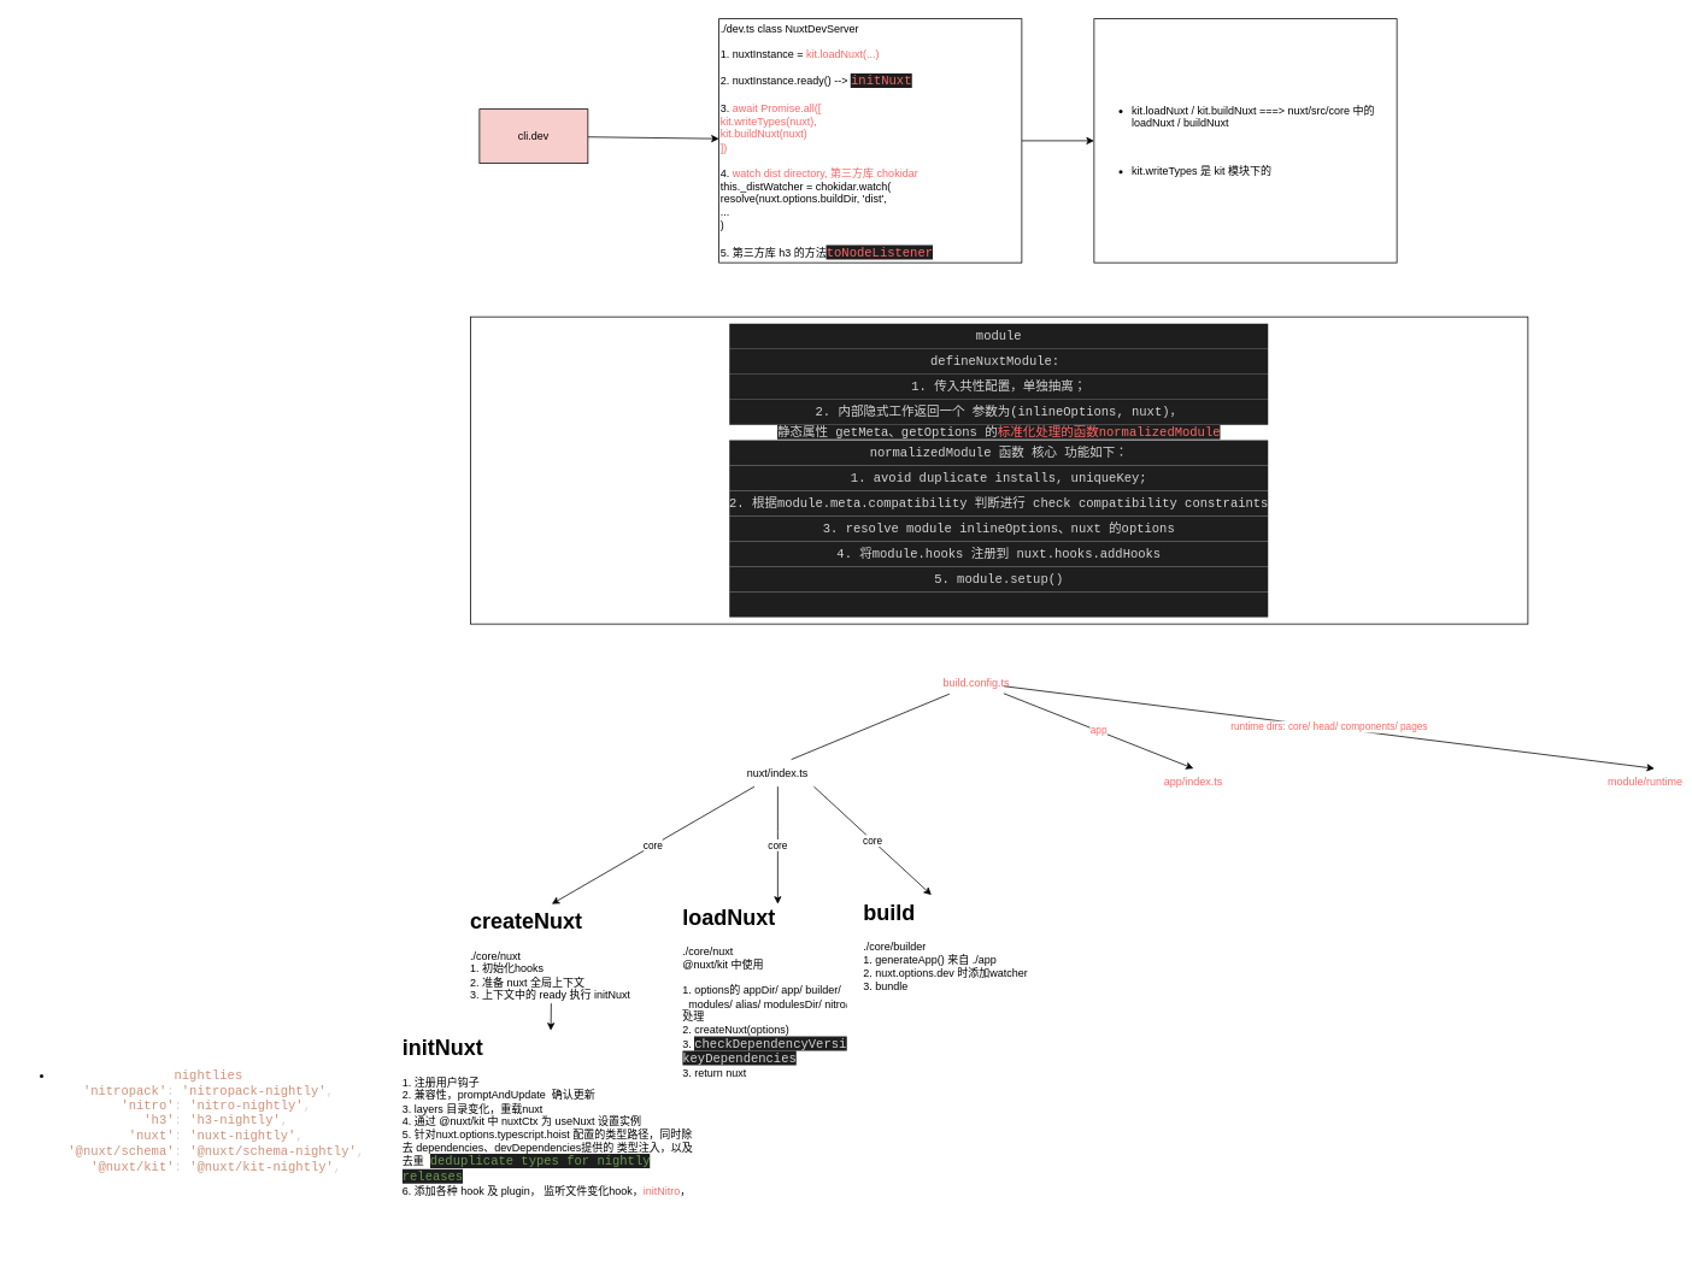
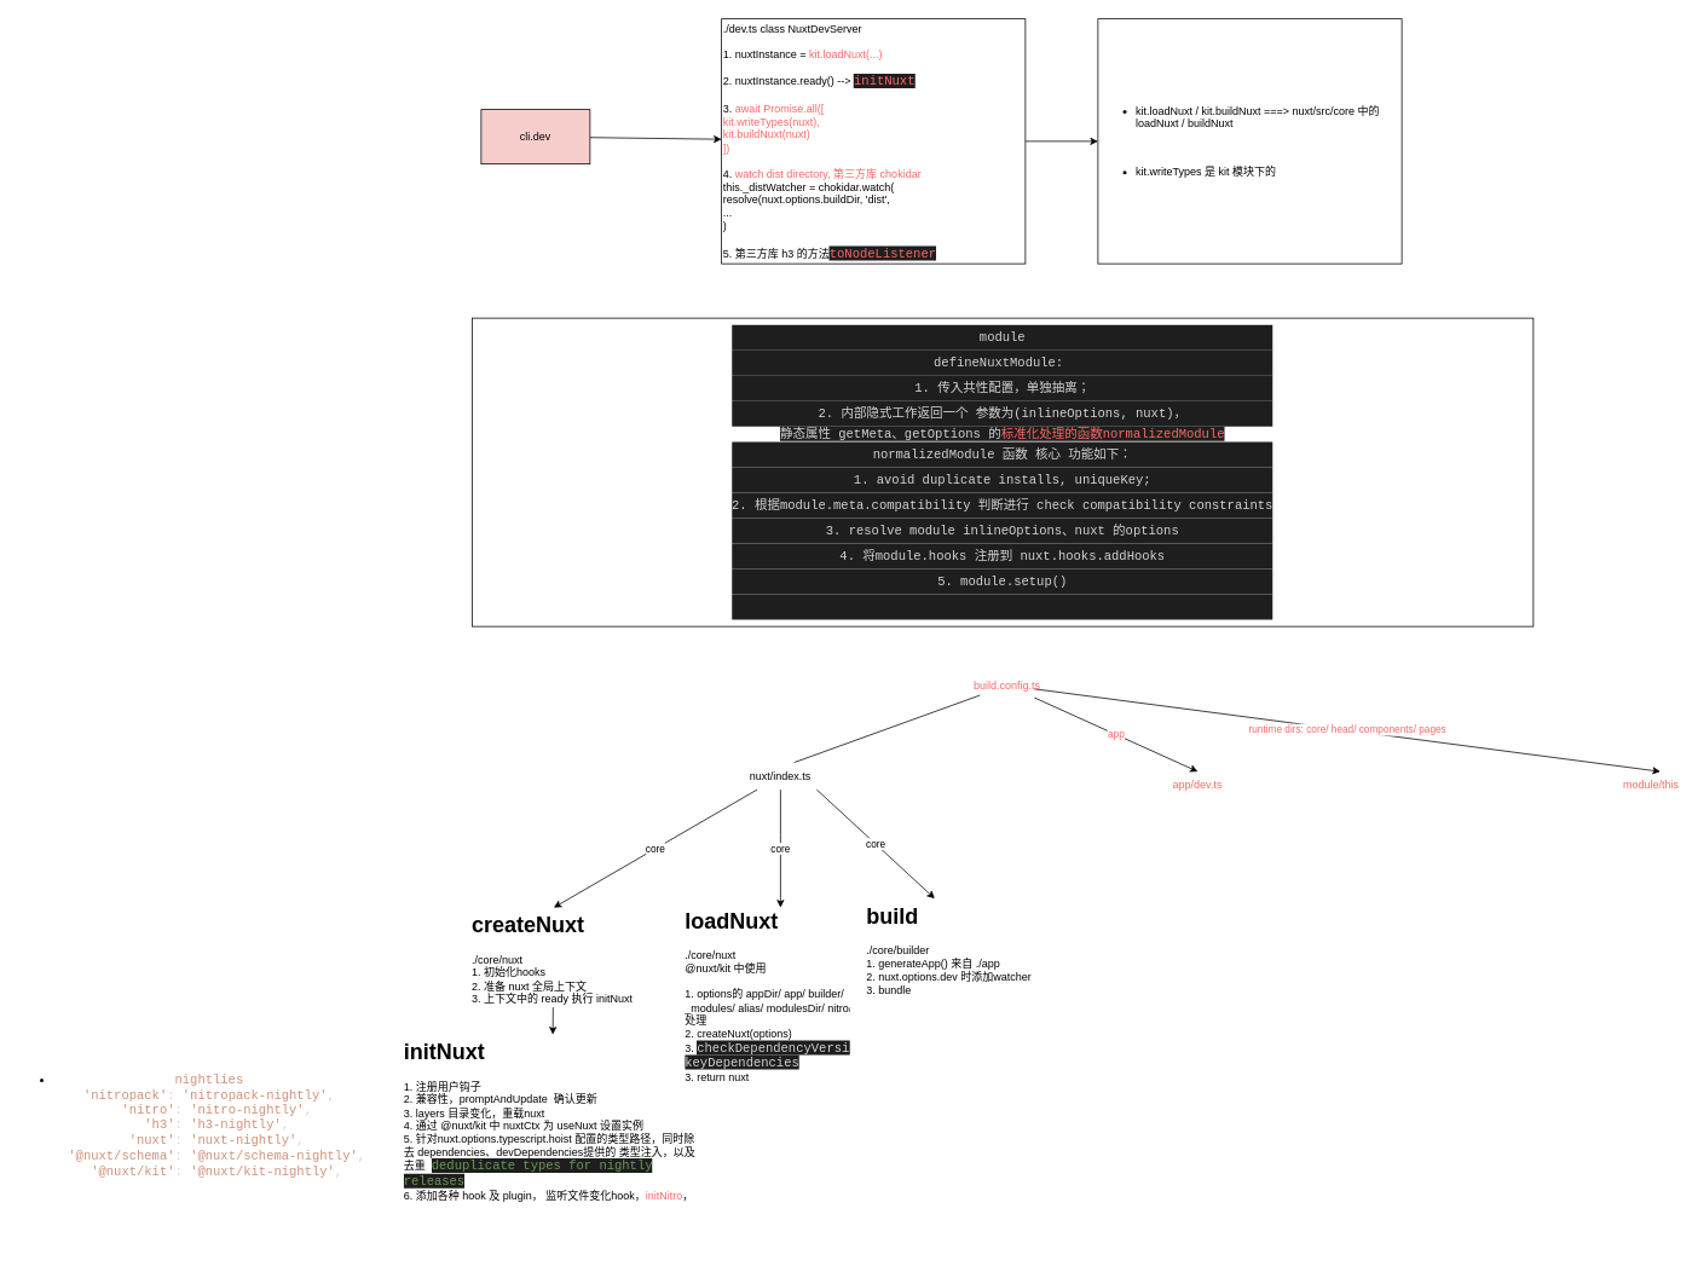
  <mxCell id="0" />
  <mxCell id="1" parent="0" />
  <mxCell id="2" value="core" style="edgeStyle=none;html=1;" parent="1" source="4" edge="1"><mxGeometry relative="1" as="geometry"><mxPoint x="610" y="1000" as="targetPoint" /></mxGeometry></mxCell>
  <mxCell id="3" value="core" style="edgeStyle=none;html=1;" parent="1" source="4" edge="1"><mxGeometry relative="1" as="geometry"><mxPoint x="860" y="1000" as="targetPoint" /><Array as="points"><mxPoint x="860" y="930" /></Array></mxGeometry></mxCell>
  <mxCell id="4" value="nuxt/index.ts" style="text;html=1;strokeColor=none;fillColor=none;align=center;verticalAlign=middle;whiteSpace=wrap;rounded=0;" parent="1" vertex="1"><mxGeometry x="830" y="840" width="60" height="30" as="geometry" /></mxCell>
  <mxCell id="5" value="" style="edgeStyle=none;html=1;" parent="1" source="6" target="7" edge="1"><mxGeometry relative="1" as="geometry" /></mxCell>
  <mxCell id="6" value="&lt;h1&gt;createNuxt&lt;/h1&gt;&lt;div&gt;./core/nuxt&lt;/div&gt;&lt;div&gt;1. 初始化hooks&lt;/div&gt;&lt;div&gt;2. 准备 nuxt 全局上下文&lt;/div&gt;&lt;div&gt;3. 上下文中的 ready 执行 initNuxt&lt;/div&gt;" style="text;html=1;strokeColor=none;fillColor=none;spacing=5;spacingTop=-20;whiteSpace=wrap;overflow=hidden;rounded=0;" parent="1" vertex="1"><mxGeometry x="515" y="1000" width="190" height="110" as="geometry" /></mxCell>
  <mxCell id="7" value="&lt;h1&gt;&lt;span style=&quot;background-color: initial;&quot;&gt;initNuxt&lt;/span&gt;&lt;/h1&gt;&lt;div&gt;&lt;span style=&quot;background-color: initial;&quot;&gt;1. 注册用户钩子&lt;/span&gt;&lt;/div&gt;&lt;div&gt;&lt;span style=&quot;background-color: initial;&quot;&gt;2. 兼容性，promptAndUpdate&amp;nbsp; 确认更新&lt;/span&gt;&lt;/div&gt;&lt;div&gt;3. layers 目录变化，重载nuxt&lt;/div&gt;&lt;div&gt;4. 通过 @nuxt/kit 中 nuxtCtx 为 useNuxt 设置实例&lt;/div&gt;&lt;div&gt;5. 针对nuxt.options.typescript.hoist 配置的类型路径，同时除去 dependencies、devDependencies提供的 类型注入，以及 去重&amp;nbsp;&amp;nbsp;&lt;span style=&quot;color: rgb(106, 153, 85); background-color: rgb(30, 30, 30); font-family: Gabriala, Consolas, &amp;quot;Courier New&amp;quot;, monospace; font-size: 14px;&quot;&gt;deduplicate types for nightly releases&lt;/span&gt;&lt;span style=&quot;background-color: initial;&quot;&gt;&amp;nbsp;&lt;/span&gt;&lt;br&gt;&lt;/div&gt;&lt;div&gt;6. 添加各种 hook 及 plugin， 监听文件变化hook，&lt;font color=&quot;#ff6666&quot;&gt;initNitro&lt;/font&gt;，&lt;/div&gt;&lt;div&gt;&lt;br&gt;&lt;/div&gt;&lt;div&gt;&lt;br&gt;&lt;/div&gt;" style="text;html=1;strokeColor=none;fillColor=none;spacing=5;spacingTop=-20;whiteSpace=wrap;overflow=hidden;rounded=0;" parent="1" vertex="1"><mxGeometry x="440" y="1140" width="335" height="240" as="geometry" /></mxCell>
  <mxCell id="8" value="&lt;ul style=&quot;font-size: 12px; font-weight: 400; text-align: left;&quot;&gt;&lt;li&gt;&lt;div style=&quot;color: rgb(212, 212, 212); font-family: Gabriala, Consolas, &amp;quot;Courier New&amp;quot;, monospace; font-size: 14px; text-align: center;&quot;&gt;&lt;span style=&quot;color: rgb(206, 145, 120);&quot;&gt;nightlies&lt;/span&gt;&lt;/div&gt;&lt;div style=&quot;color: rgb(212, 212, 212); font-family: Gabriala, Consolas, &amp;quot;Courier New&amp;quot;, monospace; font-size: 14px; text-align: center;&quot;&gt;&lt;span style=&quot;color: rgb(206, 145, 120);&quot;&gt;'nitropack'&lt;/span&gt;:&amp;nbsp;&lt;span style=&quot;color: rgb(206, 145, 120);&quot;&gt;'nitropack-nightly'&lt;/span&gt;,&lt;/div&gt;&lt;div style=&quot;color: rgb(212, 212, 212); font-family: Gabriala, Consolas, &amp;quot;Courier New&amp;quot;, monospace; font-size: 14px; text-align: center;&quot;&gt;&amp;nbsp;&amp;nbsp;&lt;span style=&quot;color: rgb(206, 145, 120);&quot;&gt;'nitro'&lt;/span&gt;:&amp;nbsp;&lt;span style=&quot;color: rgb(206, 145, 120);&quot;&gt;'nitro-nightly'&lt;/span&gt;,&lt;/div&gt;&lt;div style=&quot;color: rgb(212, 212, 212); font-family: Gabriala, Consolas, &amp;quot;Courier New&amp;quot;, monospace; font-size: 14px; text-align: center;&quot;&gt;&amp;nbsp;&amp;nbsp;&lt;span style=&quot;color: rgb(206, 145, 120);&quot;&gt;'h3'&lt;/span&gt;:&amp;nbsp;&lt;span style=&quot;color: rgb(206, 145, 120);&quot;&gt;'h3-nightly'&lt;/span&gt;,&lt;/div&gt;&lt;div style=&quot;color: rgb(212, 212, 212); font-family: Gabriala, Consolas, &amp;quot;Courier New&amp;quot;, monospace; font-size: 14px; text-align: center;&quot;&gt;&amp;nbsp;&amp;nbsp;&lt;span style=&quot;color: rgb(206, 145, 120);&quot;&gt;'nuxt'&lt;/span&gt;:&amp;nbsp;&lt;span style=&quot;color: rgb(206, 145, 120);&quot;&gt;'nuxt-nightly'&lt;/span&gt;,&lt;/div&gt;&lt;div style=&quot;color: rgb(212, 212, 212); font-family: Gabriala, Consolas, &amp;quot;Courier New&amp;quot;, monospace; font-size: 14px; text-align: center;&quot;&gt;&amp;nbsp;&amp;nbsp;&lt;span style=&quot;color: rgb(206, 145, 120);&quot;&gt;'@nuxt/schema'&lt;/span&gt;:&amp;nbsp;&lt;span style=&quot;color: rgb(206, 145, 120);&quot;&gt;'@nuxt/schema-nightly'&lt;/span&gt;,&lt;/div&gt;&lt;div style=&quot;color: rgb(212, 212, 212); font-family: Gabriala, Consolas, &amp;quot;Courier New&amp;quot;, monospace; font-size: 14px; text-align: center;&quot;&gt;&amp;nbsp;&amp;nbsp;&lt;span style=&quot;color: rgb(206, 145, 120);&quot;&gt;'@nuxt/kit'&lt;/span&gt;:&amp;nbsp;&lt;span style=&quot;color: rgb(206, 145, 120);&quot;&gt;'@nuxt/kit-nightly'&lt;/span&gt;,&lt;/div&gt;&lt;/li&gt;&lt;/ul&gt;" style="text;strokeColor=none;fillColor=none;html=1;fontSize=24;fontStyle=1;verticalAlign=middle;align=center;" parent="1" vertex="1"><mxGeometry x="20" y="1170" width="380" height="140" as="geometry" /></mxCell>
  <mxCell id="9" value="f" style="endArrow=classic;html=1;" parent="1" edge="1"><mxGeometry relative="1" as="geometry"><mxPoint x="900" y="870" as="sourcePoint" /><mxPoint x="1030" y="990" as="targetPoint" /><Array as="points" /></mxGeometry></mxCell>
  <mxCell id="10" value="core" style="edgeLabel;resizable=0;html=1;align=center;verticalAlign=middle;" parent="9" connectable="0" vertex="1"><mxGeometry relative="1" as="geometry" /></mxCell>
  <mxCell id="11" value="&lt;h1&gt;loadNuxt&lt;/h1&gt;&lt;div&gt;./core/nuxt&lt;/div&gt;&lt;div&gt;@nuxt/kit 中使用&lt;/div&gt;&lt;div&gt;&lt;br&gt;&lt;/div&gt;&lt;div&gt;1. options的 appDir/ app/ builder/ _modules/ alias/ modulesDir/ nitro/ 的处理&lt;/div&gt;&lt;div&gt;2. createNuxt(options)&lt;/div&gt;&lt;div&gt;3.&amp;nbsp;&lt;span style=&quot;background-color: rgb(30, 30, 30); color: rgb(212, 212, 212); font-family: Gabriala, Consolas, &amp;quot;Courier New&amp;quot;, monospace; font-size: 14px;&quot;&gt;checkDependencyVersion,&lt;/span&gt;&lt;/div&gt;&lt;div&gt;&lt;span style=&quot;background-color: rgb(30, 30, 30); color: rgb(212, 212, 212); font-family: Gabriala, Consolas, &amp;quot;Courier New&amp;quot;, monospace; font-size: 14px;&quot;&gt;keyDependencies&lt;/span&gt;&lt;/div&gt;&lt;div&gt;3. return nuxt&lt;/div&gt;" style="text;html=1;strokeColor=none;fillColor=none;spacing=5;spacingTop=-20;whiteSpace=wrap;overflow=hidden;rounded=0;" parent="1" vertex="1"><mxGeometry x="750" y="995" width="190" height="205" as="geometry" /></mxCell>
  <mxCell id="12" value="&lt;h1&gt;build&lt;/h1&gt;&lt;div&gt;./core/builder&lt;/div&gt;&lt;div&gt;1. generateApp() 来自 ./app&lt;/div&gt;&lt;div&gt;2. nuxt.options.dev 时添加watcher&lt;/div&gt;&lt;div&gt;3. bundle&lt;/div&gt;" style="text;html=1;strokeColor=none;fillColor=none;spacing=5;spacingTop=-20;whiteSpace=wrap;overflow=hidden;rounded=0;" parent="1" vertex="1"><mxGeometry x="950" y="990" width="220" height="120" as="geometry" /></mxCell>
  <mxCell id="13" style="edgeStyle=none;html=1;entryX=0.75;entryY=0;entryDx=0;entryDy=0;fontColor=#FF6666;endArrow=none;" parent="1" source="16" target="4" edge="1"><mxGeometry relative="1" as="geometry" /></mxCell>
  <mxCell id="14" value="app" style="edgeStyle=none;html=1;fontColor=#FF6666;" parent="1" source="16" edge="1"><mxGeometry relative="1" as="geometry"><mxPoint x="1320" y="850" as="targetPoint" /></mxGeometry></mxCell>
  <mxCell id="15" value="runtime dirs: core/ head/ components/ pages" style="edgeStyle=none;html=1;fontColor=#FF6666;" parent="1" source="16" edge="1"><mxGeometry relative="1" as="geometry"><mxPoint x="1830" y="850" as="targetPoint" /></mxGeometry></mxCell>
- <mxCell id="16" value="build.config.ts" style="text;html=1;strokeColor=none;fillColor=none;align=center;verticalAlign=middle;whiteSpace=wrap;rounded=0;fontColor=#FF6666;" parent="1" vertex="1"><mxGeometry x="1050" y="740" width="60" height="30" as="geometry" /></mxCell>
- <mxCell id="17" value="app/index.ts" style="text;html=1;strokeColor=none;fillColor=none;align=center;verticalAlign=middle;whiteSpace=wrap;rounded=0;fontColor=#FF6666;" parent="1" vertex="1"><mxGeometry x="1290" y="850" width="60" height="30" as="geometry" /></mxCell>
- <mxCell id="18" value="module/runtime" style="text;html=1;strokeColor=none;fillColor=none;align=center;verticalAlign=middle;whiteSpace=wrap;rounded=0;fontColor=#FF6666;" parent="1" vertex="1"><mxGeometry x="1790" y="850" width="60" height="30" as="geometry" /></mxCell>
+ <mxCell id="16" value="build.config.ts" style="text;html=1;strokeColor=none;fillColor=none;align=center;verticalAlign=middle;whiteSpace=wrap;rounded=0;fontColor=#FF6666;" parent="1" vertex="1"><mxGeometry x="1080" y="740" width="60" height="30" as="geometry" /></mxCell>
+ <mxCell id="17" value="app/dev.ts" style="text;html=1;strokeColor=none;fillColor=none;align=center;verticalAlign=middle;whiteSpace=wrap;rounded=0;fontColor=#FF6666;" parent="1" vertex="1"><mxGeometry x="1290" y="850" width="60" height="30" as="geometry" /></mxCell>
+ <mxCell id="18" value="module/this" style="text;html=1;strokeColor=none;fillColor=none;align=center;verticalAlign=middle;whiteSpace=wrap;rounded=0;fontColor=#FF6666;" parent="1" vertex="1"><mxGeometry x="1790" y="850" width="60" height="30" as="geometry" /></mxCell>
  <mxCell id="19" value="" style="edgeStyle=none;html=1;" edge="1" parent="1" source="20" target="22"><mxGeometry relative="1" as="geometry" /></mxCell>
  <mxCell id="20" value="cli.dev" style="rounded=0;whiteSpace=wrap;html=1;fillColor=#f8cecc;" vertex="1" parent="1"><mxGeometry x="530" y="120" width="120" height="60" as="geometry" /></mxCell>
  <mxCell id="21" value="" style="edgeStyle=none;html=1;fontColor=#FF6666;" edge="1" parent="1" source="22" target="23"><mxGeometry relative="1" as="geometry" /></mxCell>
  <mxCell id="22" value="&lt;span style=&quot;background-color: initial;&quot;&gt;./dev.ts class NuxtDevServer&lt;/span&gt;&lt;br&gt;&lt;br&gt;&lt;span style=&quot;background-color: initial;&quot;&gt;1. nuxtInstance = &lt;font color=&quot;#ff6666&quot;&gt;kit.loadNuxt(...)&lt;/font&gt;&lt;/span&gt;&lt;br&gt;&lt;br&gt;&lt;span style=&quot;background-color: initial;&quot;&gt;2. nuxtInstance.ready() --&amp;gt;&amp;nbsp;&lt;/span&gt;&lt;span style=&quot;background-color: rgb(30, 30, 30); font-family: Gabriala, Consolas, &amp;quot;Courier New&amp;quot;, monospace; font-size: 14px;&quot;&gt;&lt;font color=&quot;#ff6666&quot;&gt;initNuxt&lt;/font&gt;&lt;/span&gt;&lt;span style=&quot;background-color: initial;&quot;&gt;&lt;br&gt;&lt;/span&gt;&lt;br&gt;&lt;span style=&quot;background-color: initial;&quot;&gt;3. &lt;font color=&quot;#ff6666&quot;&gt;await Promise.all([&lt;/font&gt;&lt;/span&gt;&lt;font color=&quot;#ff6666&quot;&gt;&lt;br&gt;&lt;span style=&quot;background-color: initial;&quot;&gt;kit.writeTypes(nuxt),&lt;/span&gt;&lt;br&gt;&lt;span style=&quot;background-color: initial;&quot;&gt;kit.buildNuxt(nuxt)&lt;/span&gt;&lt;br&gt;&lt;/font&gt;&lt;span style=&quot;background-color: initial;&quot;&gt;&lt;font color=&quot;#ff6666&quot;&gt;])&lt;/font&gt;&lt;br&gt;&lt;br&gt;4. &lt;font color=&quot;#ff6666&quot;&gt;watch dist directory, 第三方库 chokidar&lt;/font&gt;&lt;br&gt;this._distWatcher = chokidar.watch(&lt;br&gt;&lt;span style=&quot;&quot;&gt;&#09;&lt;/span&gt;resolve(nuxt.options.buildDir, 'dist',&lt;br&gt;&lt;span style=&quot;&quot;&gt;&#09;&lt;/span&gt;...&lt;br&gt;)&lt;br&gt;&lt;br&gt;5. 第三方库 h3 的方法&lt;/span&gt;&lt;span style=&quot;background-color: rgb(30, 30, 30); font-family: Gabriala, Consolas, &amp;quot;Courier New&amp;quot;, monospace; font-size: 14px;&quot;&gt;&lt;font color=&quot;#ff6666&quot;&gt;toNodeListener&lt;/font&gt;&lt;/span&gt;" style="rounded=0;whiteSpace=wrap;html=1;align=left;" vertex="1" parent="1"><mxGeometry x="795" y="20" width="335" height="270" as="geometry" /></mxCell>
  <mxCell id="23" value="&lt;ul&gt;&lt;li&gt;kit.loadNuxt / kit.buildNuxt ===&amp;gt; nuxt/src/core 中的 loadNuxt / buildNuxt&lt;/li&gt;&lt;/ul&gt;&lt;br&gt;&lt;ul&gt;&lt;li&gt;kit.writeTypes 是 kit 模块下的&lt;/li&gt;&lt;/ul&gt;" style="rounded=0;whiteSpace=wrap;html=1;align=left;" vertex="1" parent="1"><mxGeometry x="1210" y="20" width="335" height="270" as="geometry" /></mxCell>
  <mxCell id="24" value="&lt;div style=&quot;color: rgb(212, 212, 212); background-color: rgb(30, 30, 30); font-family: Gabriala, Consolas, &amp;quot;Courier New&amp;quot;, monospace; font-size: 14px; line-height: 28px;&quot;&gt;module&lt;/div&gt;&lt;div style=&quot;color: rgb(212, 212, 212); background-color: rgb(30, 30, 30); font-family: Gabriala, Consolas, &amp;quot;Courier New&amp;quot;, monospace; font-size: 14px; line-height: 28px;&quot;&gt;defineNuxtModule:&amp;nbsp;&lt;/div&gt;&lt;div style=&quot;color: rgb(212, 212, 212); background-color: rgb(30, 30, 30); font-family: Gabriala, Consolas, &amp;quot;Courier New&amp;quot;, monospace; font-size: 14px; line-height: 28px;&quot;&gt;1. 传入共性配置，单独抽离；&lt;/div&gt;&lt;div style=&quot;color: rgb(212, 212, 212); background-color: rgb(30, 30, 30); font-family: Gabriala, Consolas, &amp;quot;Courier New&amp;quot;, monospace; font-size: 14px; line-height: 28px;&quot;&gt;2. 内部隐式工作返回一个 参数为&lt;span style=&quot;&quot;&gt;(inlineOptions, nuxt)，&lt;/span&gt;&lt;/div&gt;&lt;span style=&quot;color: rgb(212, 212, 212); font-family: Gabriala, Consolas, &amp;quot;Courier New&amp;quot;, monospace; font-size: 14px; background-color: rgb(30, 30, 30);&quot;&gt;静态属性 getMeta、getOptions 的&lt;/span&gt;&lt;span style=&quot;font-family: Gabriala, Consolas, &amp;quot;Courier New&amp;quot;, monospace; font-size: 14px; background-color: rgb(30, 30, 30);&quot;&gt;标准化处理的函数&lt;/span&gt;&lt;span style=&quot;font-family: Gabriala, Consolas, &amp;quot;Courier New&amp;quot;, monospace; font-size: 14px; background-color: rgb(30, 30, 30);&quot;&gt;normalizedModule&lt;/span&gt;&lt;div style=&quot;color: rgb(212, 212, 212); background-color: rgb(30, 30, 30); font-family: Gabriala, Consolas, &amp;quot;Courier New&amp;quot;, monospace; font-size: 14px; line-height: 28px;&quot;&gt;normalizedModule 函数 核心 功能如下：&lt;/div&gt;&lt;div style=&quot;color: rgb(212, 212, 212); background-color: rgb(30, 30, 30); font-family: Gabriala, Consolas, &amp;quot;Courier New&amp;quot;, monospace; font-size: 14px; line-height: 28px;&quot;&gt;1. avoid duplicate installs, uniqueKey;&lt;/div&gt;&lt;div style=&quot;color: rgb(212, 212, 212); background-color: rgb(30, 30, 30); font-family: Gabriala, Consolas, &amp;quot;Courier New&amp;quot;, monospace; font-size: 14px; line-height: 28px;&quot;&gt;2. 根据module.meta.compatibility 判断进行 check compatibility constraints&lt;/div&gt;&lt;div style=&quot;color: rgb(212, 212, 212); background-color: rgb(30, 30, 30); font-family: Gabriala, Consolas, &amp;quot;Courier New&amp;quot;, monospace; font-size: 14px; line-height: 28px;&quot;&gt;3. resolve module inlineOptions、nuxt 的options&lt;/div&gt;&lt;div style=&quot;color: rgb(212, 212, 212); background-color: rgb(30, 30, 30); font-family: Gabriala, Consolas, &amp;quot;Courier New&amp;quot;, monospace; font-size: 14px; line-height: 28px;&quot;&gt;4. 将module.hooks 注册到 nuxt.hooks.addHooks&lt;/div&gt;&lt;div style=&quot;color: rgb(212, 212, 212); background-color: rgb(30, 30, 30); font-family: Gabriala, Consolas, &amp;quot;Courier New&amp;quot;, monospace; font-size: 14px; line-height: 28px;&quot;&gt;5. module.setup()&lt;/div&gt;&lt;div style=&quot;color: rgb(212, 212, 212); background-color: rgb(30, 30, 30); font-family: Gabriala, Consolas, &amp;quot;Courier New&amp;quot;, monospace; font-size: 14px; line-height: 28px;&quot;&gt;&lt;br&gt;&lt;/div&gt;" style="rounded=0;whiteSpace=wrap;html=1;fontColor=#FF6666;fillColor=default;" vertex="1" parent="1"><mxGeometry x="520" y="350" width="1170" height="340" as="geometry" /></mxCell>
